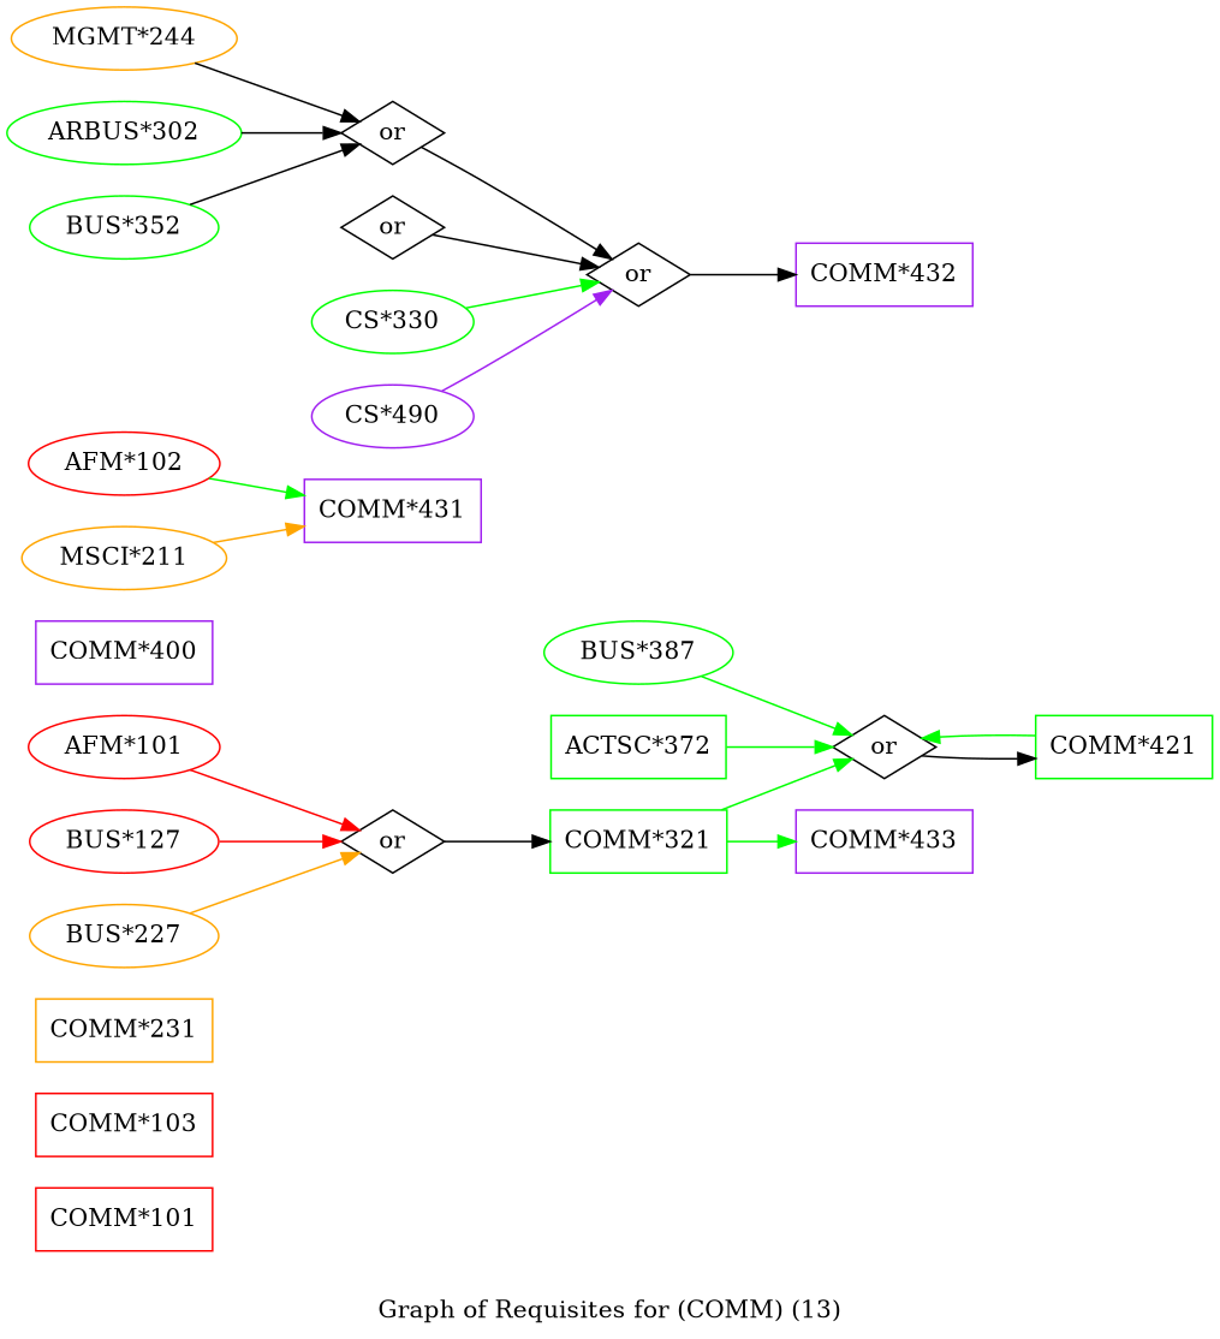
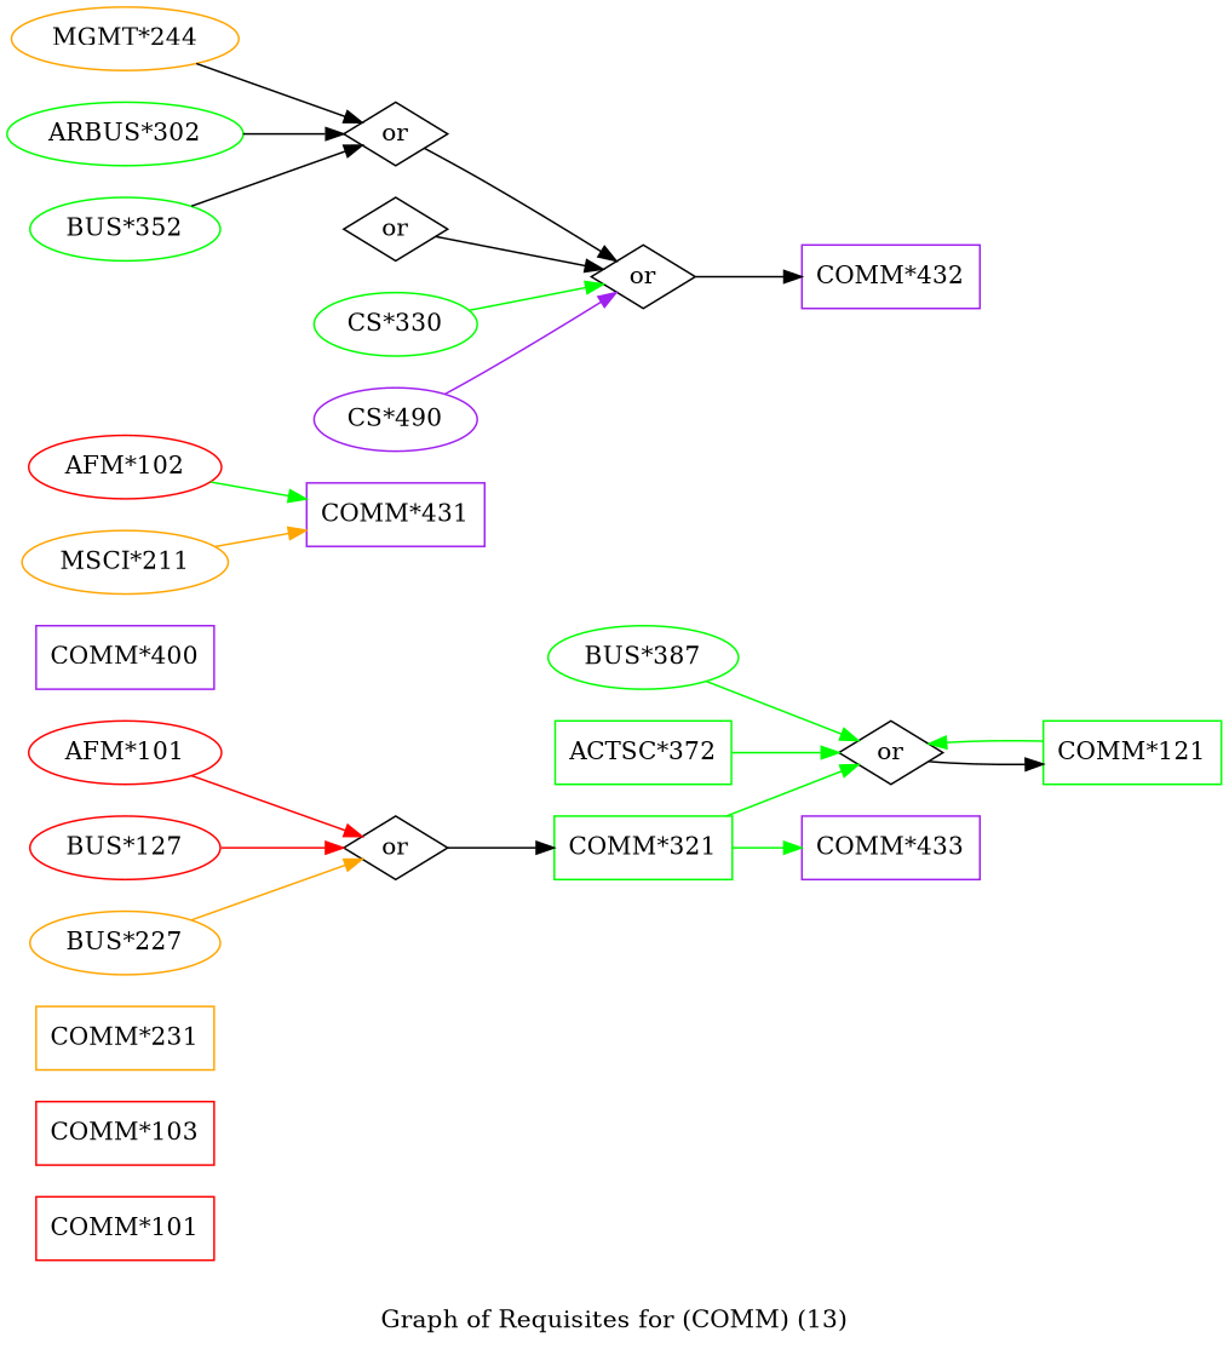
  strict digraph {
    label="Graph of Requisites for (COMM) (13)"
    rankdir=LR
    node [color=green]
    "COMM*101" [color=red height=0.5 shape=box width=1.4028]
    "COMM*103" [color=red height=0.5 shape=box width=1.4028]
    "COMM*231" [color=orange height=0.5 shape=box width=1.4028]
    "COMM*321" [height=0.5 shape=box width=1.4028]
    n5 [height=0.5 label=or shape=diamond width=0.81703 color=""]
    "COMM*433" [color=purple height=0.5 shape=box width=1.4028]
-   "COMM*421" [height=0.5 shape=box width=1.4028]
+   "COMM*421" [height=0.5 shape=box width=1.4028 label="COMM*121"]
    n8 [height=0.5 label=or shape=diamond width=0.81703 color=""]
    "AFM*101" [color=red height=0.5 width=1.5165]
    "BUS*127" [color=red height=0.5 width=1.4985]
    "BUS*227" [color=orange height=0.5 width=1.4985]
    "COMM*400" [color=purple height=0.5 shape=box width=1.4028]
    "BUS*387" [height=0.5 width=1.4985]
    "ACTSC*372" [height=0.5 shape=box width=1.3889]
    "COMM*431" [color=purple height=0.5 shape=box width=1.4028]
    "AFM*102" [color=red height=0.5 width=1.5165]
    "MSCI*211" [color=orange height=0.5 width=1.6249]
    "COMM*432" [color=purple height=0.5 shape=box width=1.4028]
    n19 [height=0.5 label=or shape=diamond width=0.81703 color=""]
    n20 [height=0.5 label=or shape=diamond width=0.81703 color=""]
    n21 [height=0.5 label=or shape=diamond width=0.81703 color=""]
    "MGMT*244" [color=orange height=0.5 width=1.7873]
    "ARBUS*302" [height=0.5 width=1.8596]
    "BUS*352" [height=0.5 width=1.4985]
    "CS*330" [height=0.5 width=1.2818]
    "CS*490" [color=purple height=0.5 width=1.2818]
    "COMM*321" -> n5 [color=green]
    "COMM*321" -> "COMM*433" [color=green]
    n5 -> "COMM*421"
    "COMM*421" -> n5 [color=green]
    n8 -> "COMM*321"
    "AFM*101" -> n8 [color=red]
    "BUS*127" -> n8 [color=red]
    "BUS*227" -> n8 [color=orange]
    "BUS*387" -> n5 [color=green]
    "ACTSC*372" -> n5 [color=green]
    "AFM*102" -> "COMM*431" [color=green]
    "MSCI*211" -> "COMM*431" [color=orange]
    n19 -> "COMM*432"
    n20 -> n19
    n21 -> n19
    "MGMT*244" -> n20
    "ARBUS*302" -> n20
    "BUS*352" -> n20
    "CS*330" -> n19 [color=green]
    "CS*490" -> n19 [color=purple]
  }
